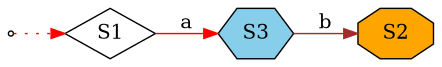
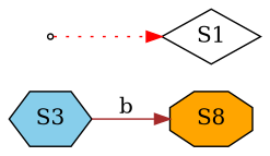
  digraph {
    rankdir=LR
    node [fillcolor=white style=filled]
    edge [color=red style=solid]
-   S2 [fillcolor=orange shape=octagon]
+   S2 [fillcolor=orange shape=octagon label=S8]
    S3 [fillcolor=skyblue shape=hexagon]
    S1 [shape=diamond]
    "" [shape=point]
    S3 -> S2 [color=brown label=b]
-   S1 -> S3 [label=a]
    "" -> S1 [style=dotted]
  }
